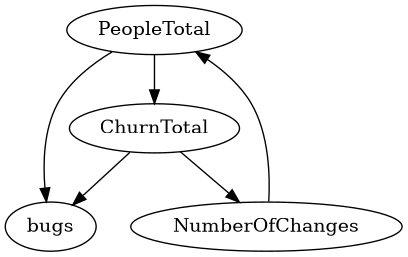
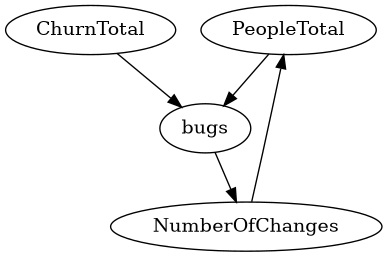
  digraph {
    PeopleTotal
    ChurnTotal
    bugs
    NumberOfChanges
-   PeopleTotal -> ChurnTotal
    PeopleTotal -> bugs
    ChurnTotal -> bugs
-   ChurnTotal -> NumberOfChanges
+   bugs -> NumberOfChanges
    NumberOfChanges -> PeopleTotal
  }
